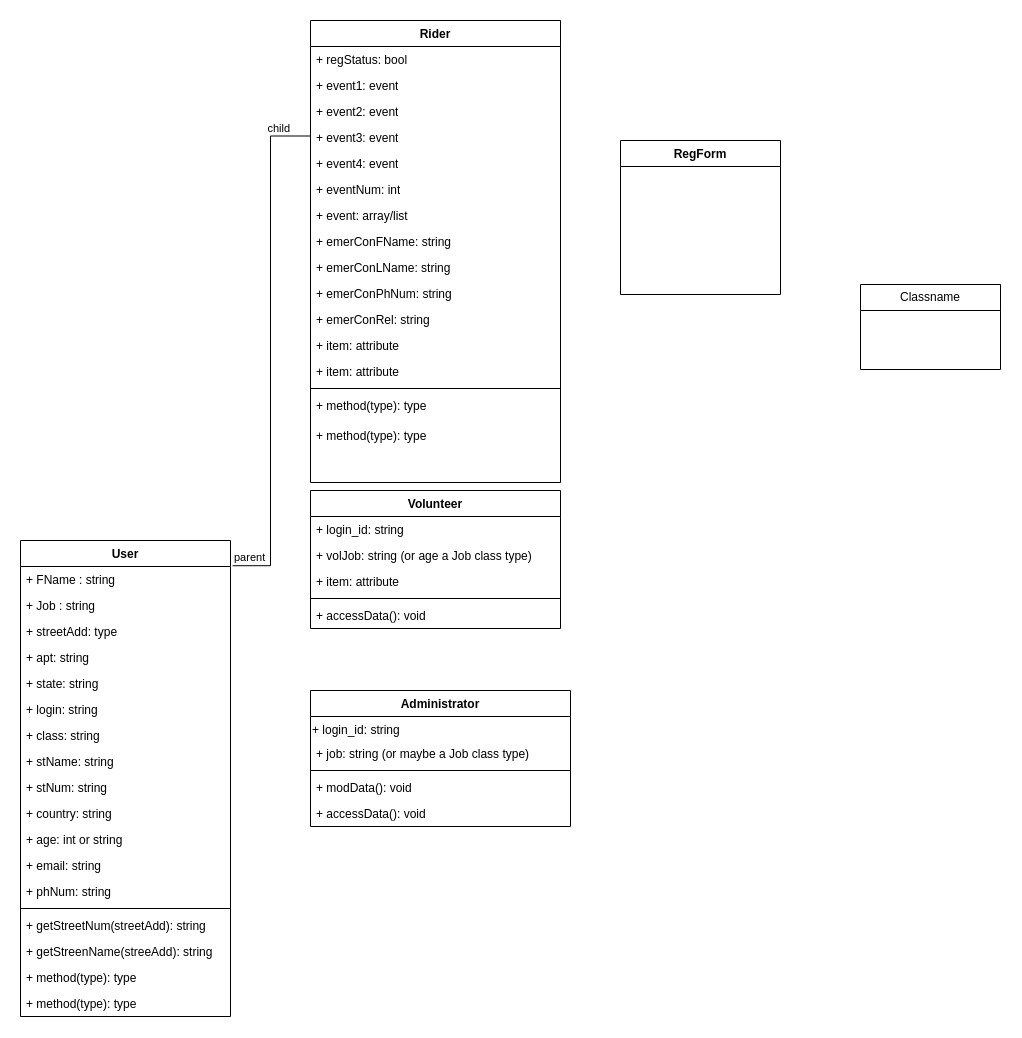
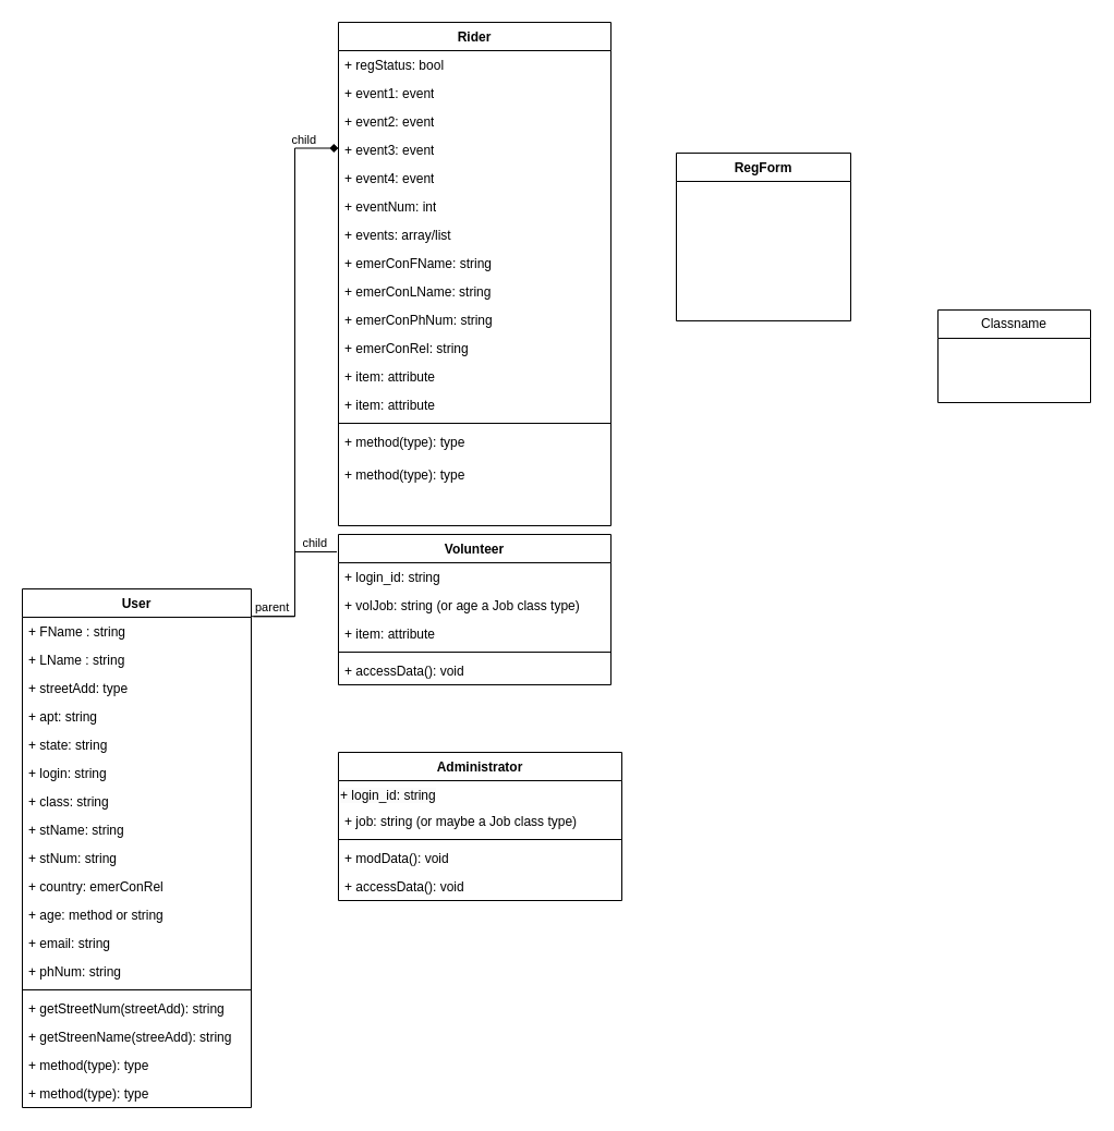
  <mxCell id="0" />
  <mxCell id="1" parent="0" />
  <mxCell id="2" value="Classname" style="swimlane;fontStyle=0;childLayout=stackLayout;horizontal=1;startSize=26;fillColor=none;horizontalStack=0;resizeParent=1;resizeParentMax=0;resizeLast=0;collapsible=1;marginBottom=0;whiteSpace=wrap;html=1;" parent="1" vertex="1"><mxGeometry x="860" y="284" width="140" height="85" as="geometry" /></mxCell>
  <mxCell id="3" value="RegForm" style="swimlane;fontStyle=1;align=center;verticalAlign=top;childLayout=stackLayout;horizontal=1;startSize=26;horizontalStack=0;resizeParent=1;resizeParentMax=0;resizeLast=0;collapsible=1;marginBottom=0;whiteSpace=wrap;html=1;" parent="1" vertex="1"><mxGeometry x="620" y="140" width="160" height="154" as="geometry" /></mxCell>
- <mxCell id="4" value="" style="endArrow=none;html=1;edgeStyle=orthogonalEdgeStyle;rounded=0;entryX=0;entryY=0.25;entryDx=0;entryDy=0;exitX=1.01;exitY=0.053;exitDx=0;exitDy=0;exitPerimeter=0;" parent="1" source="7" target="38" edge="1"><mxGeometry relative="1" as="geometry"><mxPoint x="190" y="460" as="sourcePoint" /><mxPoint x="269.04" y="268.942" as="targetPoint" /></mxGeometry></mxCell>
+ <mxCell id="4" value="" style="endArrow=diamond;html=1;edgeStyle=orthogonalEdgeStyle;rounded=0;entryX=0;entryY=0.25;entryDx=0;entryDy=0;exitX=1.01;exitY=0.053;exitDx=0;exitDy=0;exitPerimeter=0;" parent="1" source="7" target="38" edge="1"><mxGeometry relative="1" as="geometry"><mxPoint x="190" y="460" as="sourcePoint" /><mxPoint x="269.04" y="268.942" as="targetPoint" /></mxGeometry></mxCell>
  <mxCell id="5" value="parent" style="edgeLabel;resizable=0;html=1;align=left;verticalAlign=bottom;" parent="4" connectable="0" vertex="1"><mxGeometry x="-1" relative="1" as="geometry" /></mxCell>
  <mxCell id="6" value="child" style="edgeLabel;resizable=0;html=1;align=right;verticalAlign=bottom;" parent="4" connectable="0" vertex="1"><mxGeometry x="1" relative="1" as="geometry"><mxPoint x="-20" as="offset" /></mxGeometry></mxCell>
  <mxCell id="7" value="User" style="swimlane;fontStyle=1;align=center;verticalAlign=top;childLayout=stackLayout;horizontal=1;startSize=26;horizontalStack=0;resizeParent=1;resizeParentMax=0;resizeLast=0;collapsible=1;marginBottom=0;whiteSpace=wrap;html=1;" parent="1" vertex="1"><mxGeometry x="20" y="540" width="210" height="476" as="geometry" /></mxCell>
  <mxCell id="8" value="+ FName&amp;nbsp;: string&amp;nbsp;" style="text;strokeColor=none;fillColor=none;align=left;verticalAlign=top;spacingLeft=4;spacingRight=4;overflow=hidden;rotatable=0;points=[[0,0.5],[1,0.5]];portConstraint=eastwest;whiteSpace=wrap;html=1;" parent="7" vertex="1"><mxGeometry y="26" width="210" height="26" as="geometry" /></mxCell>
- <mxCell id="9" value="+ Job&amp;nbsp;: string&amp;nbsp;" style="text;strokeColor=none;fillColor=none;align=left;verticalAlign=top;spacingLeft=4;spacingRight=4;overflow=hidden;rotatable=0;points=[[0,0.5],[1,0.5]];portConstraint=eastwest;whiteSpace=wrap;html=1;" parent="7" vertex="1"><mxGeometry y="52" width="210" height="26" as="geometry" /></mxCell>
+ <mxCell id="9" value="+ LName&amp;nbsp;: string&amp;nbsp;" style="text;strokeColor=none;fillColor=none;align=left;verticalAlign=top;spacingLeft=4;spacingRight=4;overflow=hidden;rotatable=0;points=[[0,0.5],[1,0.5]];portConstraint=eastwest;whiteSpace=wrap;html=1;" parent="7" vertex="1"><mxGeometry y="52" width="210" height="26" as="geometry" /></mxCell>
  <mxCell id="10" value="+ streetAdd: type&amp;nbsp;" style="text;strokeColor=none;fillColor=none;align=left;verticalAlign=top;spacingLeft=4;spacingRight=4;overflow=hidden;rotatable=0;points=[[0,0.5],[1,0.5]];portConstraint=eastwest;whiteSpace=wrap;html=1;" parent="7" vertex="1"><mxGeometry y="78" width="210" height="26" as="geometry" /></mxCell>
  <mxCell id="11" value="+ apt: string" style="text;strokeColor=none;fillColor=none;align=left;verticalAlign=top;spacingLeft=4;spacingRight=4;overflow=hidden;rotatable=0;points=[[0,0.5],[1,0.5]];portConstraint=eastwest;whiteSpace=wrap;html=1;" parent="7" vertex="1"><mxGeometry y="104" width="210" height="26" as="geometry" /></mxCell>
  <mxCell id="12" value="+ state: string&amp;nbsp;" style="text;strokeColor=none;fillColor=none;align=left;verticalAlign=top;spacingLeft=4;spacingRight=4;overflow=hidden;rotatable=0;points=[[0,0.5],[1,0.5]];portConstraint=eastwest;whiteSpace=wrap;html=1;" parent="7" vertex="1"><mxGeometry y="130" width="210" height="26" as="geometry" /></mxCell>
  <mxCell id="13" value="+ login: string&amp;nbsp;" style="text;strokeColor=none;fillColor=none;align=left;verticalAlign=top;spacingLeft=4;spacingRight=4;overflow=hidden;rotatable=0;points=[[0,0.5],[1,0.5]];portConstraint=eastwest;whiteSpace=wrap;html=1;" parent="7" vertex="1"><mxGeometry y="156" width="210" height="26" as="geometry" /></mxCell>
  <mxCell id="14" value="+ class: string" style="text;strokeColor=none;fillColor=none;align=left;verticalAlign=top;spacingLeft=4;spacingRight=4;overflow=hidden;rotatable=0;points=[[0,0.5],[1,0.5]];portConstraint=eastwest;whiteSpace=wrap;html=1;" parent="7" vertex="1"><mxGeometry y="182" width="210" height="26" as="geometry" /></mxCell>
  <mxCell id="15" value="+ stName: string" style="text;strokeColor=none;fillColor=none;align=left;verticalAlign=top;spacingLeft=4;spacingRight=4;overflow=hidden;rotatable=0;points=[[0,0.5],[1,0.5]];portConstraint=eastwest;whiteSpace=wrap;html=1;" parent="7" vertex="1"><mxGeometry y="208" width="210" height="26" as="geometry" /></mxCell>
  <mxCell id="16" value="+ stNum: string" style="text;strokeColor=none;fillColor=none;align=left;verticalAlign=top;spacingLeft=4;spacingRight=4;overflow=hidden;rotatable=0;points=[[0,0.5],[1,0.5]];portConstraint=eastwest;whiteSpace=wrap;html=1;" parent="7" vertex="1"><mxGeometry y="234" width="210" height="26" as="geometry" /></mxCell>
- <mxCell id="17" value="+ country: string" style="text;strokeColor=none;fillColor=none;align=left;verticalAlign=top;spacingLeft=4;spacingRight=4;overflow=hidden;rotatable=0;points=[[0,0.5],[1,0.5]];portConstraint=eastwest;whiteSpace=wrap;html=1;" parent="7" vertex="1"><mxGeometry y="260" width="210" height="26" as="geometry" /></mxCell>
- <mxCell id="18" value="+ age: int or string" style="text;strokeColor=none;fillColor=none;align=left;verticalAlign=top;spacingLeft=4;spacingRight=4;overflow=hidden;rotatable=0;points=[[0,0.5],[1,0.5]];portConstraint=eastwest;whiteSpace=wrap;html=1;" parent="7" vertex="1"><mxGeometry y="286" width="210" height="26" as="geometry" /></mxCell>
+ <mxCell id="17" value="+ country: emerConRel" style="text;strokeColor=none;fillColor=none;align=left;verticalAlign=top;spacingLeft=4;spacingRight=4;overflow=hidden;rotatable=0;points=[[0,0.5],[1,0.5]];portConstraint=eastwest;whiteSpace=wrap;html=1;" parent="7" vertex="1"><mxGeometry y="260" width="210" height="26" as="geometry" /></mxCell>
+ <mxCell id="18" value="+ age: method or string" style="text;strokeColor=none;fillColor=none;align=left;verticalAlign=top;spacingLeft=4;spacingRight=4;overflow=hidden;rotatable=0;points=[[0,0.5],[1,0.5]];portConstraint=eastwest;whiteSpace=wrap;html=1;" parent="7" vertex="1"><mxGeometry y="286" width="210" height="26" as="geometry" /></mxCell>
  <mxCell id="19" value="+ email: string" style="text;strokeColor=none;fillColor=none;align=left;verticalAlign=top;spacingLeft=4;spacingRight=4;overflow=hidden;rotatable=0;points=[[0,0.5],[1,0.5]];portConstraint=eastwest;whiteSpace=wrap;html=1;" parent="7" vertex="1"><mxGeometry y="312" width="210" height="26" as="geometry" /></mxCell>
  <mxCell id="20" value="+ phNum: string" style="text;strokeColor=none;fillColor=none;align=left;verticalAlign=top;spacingLeft=4;spacingRight=4;overflow=hidden;rotatable=0;points=[[0,0.5],[1,0.5]];portConstraint=eastwest;whiteSpace=wrap;html=1;" parent="7" vertex="1"><mxGeometry y="338" width="210" height="26" as="geometry" /></mxCell>
  <mxCell id="21" value="" style="line;strokeWidth=1;fillColor=none;align=left;verticalAlign=middle;spacingTop=-1;spacingLeft=3;spacingRight=3;rotatable=0;labelPosition=right;points=[];portConstraint=eastwest;strokeColor=inherit;" parent="7" vertex="1"><mxGeometry y="364" width="210" height="8" as="geometry" /></mxCell>
  <mxCell id="22" value="+ getStreetNum(streetAdd): string" style="text;strokeColor=none;fillColor=none;align=left;verticalAlign=top;spacingLeft=4;spacingRight=4;overflow=hidden;rotatable=0;points=[[0,0.5],[1,0.5]];portConstraint=eastwest;whiteSpace=wrap;html=1;" parent="7" vertex="1"><mxGeometry y="372" width="210" height="26" as="geometry" /></mxCell>
  <mxCell id="23" value="+ getStreenName(streeAdd): string" style="text;strokeColor=none;fillColor=none;align=left;verticalAlign=top;spacingLeft=4;spacingRight=4;overflow=hidden;rotatable=0;points=[[0,0.5],[1,0.5]];portConstraint=eastwest;whiteSpace=wrap;html=1;" parent="7" vertex="1"><mxGeometry y="398" width="210" height="26" as="geometry" /></mxCell>
  <mxCell id="24" value="+ method(type): type" style="text;strokeColor=none;fillColor=none;align=left;verticalAlign=top;spacingLeft=4;spacingRight=4;overflow=hidden;rotatable=0;points=[[0,0.5],[1,0.5]];portConstraint=eastwest;whiteSpace=wrap;html=1;" parent="7" vertex="1"><mxGeometry y="424" width="210" height="26" as="geometry" /></mxCell>
  <mxCell id="25" value="+ method(type): type" style="text;strokeColor=none;fillColor=none;align=left;verticalAlign=top;spacingLeft=4;spacingRight=4;overflow=hidden;rotatable=0;points=[[0,0.5],[1,0.5]];portConstraint=eastwest;whiteSpace=wrap;html=1;" parent="7" vertex="1"><mxGeometry y="450" width="210" height="26" as="geometry" /></mxCell>
  <mxCell id="26" value="Administrator" style="swimlane;fontStyle=1;align=center;verticalAlign=top;childLayout=stackLayout;horizontal=1;startSize=26;horizontalStack=0;resizeParent=1;resizeParentMax=0;resizeLast=0;collapsible=1;marginBottom=0;whiteSpace=wrap;html=1;" parent="1" vertex="1"><mxGeometry x="310" y="690" width="260" height="136" as="geometry" /></mxCell>
  <mxCell id="27" value="&lt;span style=&quot;color: rgb(0, 0, 0); font-family: Helvetica; font-size: 12px; font-style: normal; font-variant-ligatures: normal; font-variant-caps: normal; font-weight: 400; letter-spacing: normal; orphans: 2; text-align: left; text-indent: 0px; text-transform: none; widows: 2; word-spacing: 0px; -webkit-text-stroke-width: 0px; white-space: normal; background-color: rgb(251, 251, 251); text-decoration-thickness: initial; text-decoration-style: initial; text-decoration-color: initial; display: inline !important; float: none;&quot;&gt;+ login_id: string&lt;/span&gt;" style="text;whiteSpace=wrap;html=1;" parent="26" vertex="1"><mxGeometry y="26" width="260" height="24" as="geometry" /></mxCell>
  <mxCell id="28" value="+ job: string (or maybe a Job class type)" style="text;strokeColor=none;fillColor=none;align=left;verticalAlign=top;spacingLeft=4;spacingRight=4;overflow=hidden;rotatable=0;points=[[0,0.5],[1,0.5]];portConstraint=eastwest;whiteSpace=wrap;html=1;" parent="26" vertex="1"><mxGeometry y="50" width="260" height="26" as="geometry" /></mxCell>
  <mxCell id="29" value="" style="line;strokeWidth=1;fillColor=none;align=left;verticalAlign=middle;spacingTop=-1;spacingLeft=3;spacingRight=3;rotatable=0;labelPosition=right;points=[];portConstraint=eastwest;strokeColor=inherit;" parent="26" vertex="1"><mxGeometry y="76" width="260" height="8" as="geometry" /></mxCell>
  <mxCell id="30" value="+ modData(): void" style="text;strokeColor=none;fillColor=none;align=left;verticalAlign=top;spacingLeft=4;spacingRight=4;overflow=hidden;rotatable=0;points=[[0,0.5],[1,0.5]];portConstraint=eastwest;whiteSpace=wrap;html=1;" parent="26" vertex="1"><mxGeometry y="84" width="260" height="26" as="geometry" /></mxCell>
  <mxCell id="31" value="+ accessData(): void" style="text;strokeColor=none;fillColor=none;align=left;verticalAlign=top;spacingLeft=4;spacingRight=4;overflow=hidden;rotatable=0;points=[[0,0.5],[1,0.5]];portConstraint=eastwest;whiteSpace=wrap;html=1;" parent="26" vertex="1"><mxGeometry y="110" width="260" height="26" as="geometry" /></mxCell>
  <mxCell id="32" value="Volunteer" style="swimlane;fontStyle=1;align=center;verticalAlign=top;childLayout=stackLayout;horizontal=1;startSize=26;horizontalStack=0;resizeParent=1;resizeParentMax=0;resizeLast=0;collapsible=1;marginBottom=0;whiteSpace=wrap;html=1;" parent="1" vertex="1"><mxGeometry x="310" y="490" width="250" height="138" as="geometry" /></mxCell>
  <mxCell id="33" value="+ login_id: string" style="text;strokeColor=none;fillColor=none;align=left;verticalAlign=top;spacingLeft=4;spacingRight=4;overflow=hidden;rotatable=0;points=[[0,0.5],[1,0.5]];portConstraint=eastwest;whiteSpace=wrap;html=1;" parent="32" vertex="1"><mxGeometry y="26" width="250" height="26" as="geometry" /></mxCell>
  <mxCell id="34" value="+ volJob: string (or age a Job class type)" style="text;strokeColor=none;fillColor=none;align=left;verticalAlign=top;spacingLeft=4;spacingRight=4;overflow=hidden;rotatable=0;points=[[0,0.5],[1,0.5]];portConstraint=eastwest;whiteSpace=wrap;html=1;" parent="32" vertex="1"><mxGeometry y="52" width="250" height="26" as="geometry" /></mxCell>
  <mxCell id="35" value="+ item: attribute" style="text;strokeColor=none;fillColor=none;align=left;verticalAlign=top;spacingLeft=4;spacingRight=4;overflow=hidden;rotatable=0;points=[[0,0.5],[1,0.5]];portConstraint=eastwest;whiteSpace=wrap;html=1;" parent="32" vertex="1"><mxGeometry y="78" width="250" height="26" as="geometry" /></mxCell>
  <mxCell id="36" value="" style="line;strokeWidth=1;fillColor=none;align=left;verticalAlign=middle;spacingTop=-1;spacingLeft=3;spacingRight=3;rotatable=0;labelPosition=right;points=[];portConstraint=eastwest;strokeColor=inherit;" parent="32" vertex="1"><mxGeometry y="104" width="250" height="8" as="geometry" /></mxCell>
  <mxCell id="37" value="+ accessData(): void" style="text;strokeColor=none;fillColor=none;align=left;verticalAlign=top;spacingLeft=4;spacingRight=4;overflow=hidden;rotatable=0;points=[[0,0.5],[1,0.5]];portConstraint=eastwest;whiteSpace=wrap;html=1;" parent="32" vertex="1"><mxGeometry y="112" width="250" height="26" as="geometry" /></mxCell>
  <mxCell id="38" value="Rider" style="swimlane;fontStyle=1;align=center;verticalAlign=top;childLayout=stackLayout;horizontal=1;startSize=26;horizontalStack=0;resizeParent=1;resizeParentMax=0;resizeLast=0;collapsible=1;marginBottom=0;whiteSpace=wrap;html=1;" parent="1" vertex="1"><mxGeometry x="310" y="20" width="250" height="462" as="geometry"><mxRectangle x="360" y="120" width="70" height="30" as="alternateBounds" /></mxGeometry></mxCell>
  <mxCell id="39" value="+ regStatus: bool" style="text;strokeColor=none;fillColor=none;align=left;verticalAlign=top;spacingLeft=4;spacingRight=4;overflow=hidden;rotatable=0;points=[[0,0.5],[1,0.5]];portConstraint=eastwest;whiteSpace=wrap;html=1;" parent="38" vertex="1"><mxGeometry y="26" width="250" height="26" as="geometry" /></mxCell>
  <mxCell id="40" value="+ event1: event" style="text;strokeColor=none;fillColor=none;align=left;verticalAlign=top;spacingLeft=4;spacingRight=4;overflow=hidden;rotatable=0;points=[[0,0.5],[1,0.5]];portConstraint=eastwest;whiteSpace=wrap;html=1;" parent="38" vertex="1"><mxGeometry y="52" width="250" height="26" as="geometry" /></mxCell>
  <mxCell id="41" value="+ event2: event" style="text;strokeColor=none;fillColor=none;align=left;verticalAlign=top;spacingLeft=4;spacingRight=4;overflow=hidden;rotatable=0;points=[[0,0.5],[1,0.5]];portConstraint=eastwest;whiteSpace=wrap;html=1;" parent="38" vertex="1"><mxGeometry y="78" width="250" height="26" as="geometry" /></mxCell>
  <mxCell id="42" value="+ event3: event" style="text;strokeColor=none;fillColor=none;align=left;verticalAlign=top;spacingLeft=4;spacingRight=4;overflow=hidden;rotatable=0;points=[[0,0.5],[1,0.5]];portConstraint=eastwest;whiteSpace=wrap;html=1;" parent="38" vertex="1"><mxGeometry y="104" width="250" height="26" as="geometry" /></mxCell>
  <mxCell id="43" value="+ event4: event" style="text;strokeColor=none;fillColor=none;align=left;verticalAlign=top;spacingLeft=4;spacingRight=4;overflow=hidden;rotatable=0;points=[[0,0.5],[1,0.5]];portConstraint=eastwest;whiteSpace=wrap;html=1;" parent="38" vertex="1"><mxGeometry y="130" width="250" height="26" as="geometry" /></mxCell>
  <mxCell id="44" value="+ eventNum: int" style="text;strokeColor=none;fillColor=none;align=left;verticalAlign=top;spacingLeft=4;spacingRight=4;overflow=hidden;rotatable=0;points=[[0,0.5],[1,0.5]];portConstraint=eastwest;whiteSpace=wrap;html=1;" parent="38" vertex="1"><mxGeometry y="156" width="250" height="26" as="geometry" /></mxCell>
- <mxCell id="45" value="+ event: array/list" style="text;strokeColor=none;fillColor=none;align=left;verticalAlign=top;spacingLeft=4;spacingRight=4;overflow=hidden;rotatable=0;points=[[0,0.5],[1,0.5]];portConstraint=eastwest;whiteSpace=wrap;html=1;" parent="38" vertex="1"><mxGeometry y="182" width="250" height="26" as="geometry" /></mxCell>
+ <mxCell id="45" value="+ events: array/list" style="text;strokeColor=none;fillColor=none;align=left;verticalAlign=top;spacingLeft=4;spacingRight=4;overflow=hidden;rotatable=0;points=[[0,0.5],[1,0.5]];portConstraint=eastwest;whiteSpace=wrap;html=1;" parent="38" vertex="1"><mxGeometry y="182" width="250" height="26" as="geometry" /></mxCell>
  <mxCell id="46" value="+ emerConFName: string" style="text;strokeColor=none;fillColor=none;align=left;verticalAlign=top;spacingLeft=4;spacingRight=4;overflow=hidden;rotatable=0;points=[[0,0.5],[1,0.5]];portConstraint=eastwest;whiteSpace=wrap;html=1;" parent="38" vertex="1"><mxGeometry y="208" width="250" height="26" as="geometry" /></mxCell>
  <mxCell id="47" value="+ emerConLName: string" style="text;strokeColor=none;fillColor=none;align=left;verticalAlign=top;spacingLeft=4;spacingRight=4;overflow=hidden;rotatable=0;points=[[0,0.5],[1,0.5]];portConstraint=eastwest;whiteSpace=wrap;html=1;" parent="38" vertex="1"><mxGeometry y="234" width="250" height="26" as="geometry" /></mxCell>
  <mxCell id="48" value="+ emerConPhNum: string" style="text;strokeColor=none;fillColor=none;align=left;verticalAlign=top;spacingLeft=4;spacingRight=4;overflow=hidden;rotatable=0;points=[[0,0.5],[1,0.5]];portConstraint=eastwest;whiteSpace=wrap;html=1;" parent="38" vertex="1"><mxGeometry y="260" width="250" height="26" as="geometry" /></mxCell>
  <mxCell id="49" value="+ emerConRel: string" style="text;strokeColor=none;fillColor=none;align=left;verticalAlign=top;spacingLeft=4;spacingRight=4;overflow=hidden;rotatable=0;points=[[0,0.5],[1,0.5]];portConstraint=eastwest;whiteSpace=wrap;html=1;" parent="38" vertex="1"><mxGeometry y="286" width="250" height="26" as="geometry" /></mxCell>
  <mxCell id="50" value="+ item: attribute" style="text;strokeColor=none;fillColor=none;align=left;verticalAlign=top;spacingLeft=4;spacingRight=4;overflow=hidden;rotatable=0;points=[[0,0.5],[1,0.5]];portConstraint=eastwest;whiteSpace=wrap;html=1;" parent="38" vertex="1"><mxGeometry y="312" width="250" height="26" as="geometry" /></mxCell>
  <mxCell id="51" value="+ item: attribute" style="text;strokeColor=none;fillColor=none;align=left;verticalAlign=top;spacingLeft=4;spacingRight=4;overflow=hidden;rotatable=0;points=[[0,0.5],[1,0.5]];portConstraint=eastwest;whiteSpace=wrap;html=1;" parent="38" vertex="1"><mxGeometry y="338" width="250" height="26" as="geometry" /></mxCell>
  <mxCell id="52" value="" style="line;strokeWidth=1;fillColor=none;align=left;verticalAlign=middle;spacingTop=-1;spacingLeft=3;spacingRight=3;rotatable=0;labelPosition=right;points=[];portConstraint=eastwest;strokeColor=inherit;" parent="38" vertex="1"><mxGeometry y="364" width="250" height="8" as="geometry" /></mxCell>
  <mxCell id="53" value="+ method(type): type" style="text;strokeColor=none;fillColor=none;align=left;verticalAlign=top;spacingLeft=4;spacingRight=4;overflow=hidden;rotatable=0;points=[[0,0.5],[1,0.5]];portConstraint=eastwest;whiteSpace=wrap;html=1;" parent="38" vertex="1"><mxGeometry y="372" width="250" height="30" as="geometry" /></mxCell>
  <mxCell id="54" value="+ method(type): type" style="text;strokeColor=none;fillColor=none;align=left;verticalAlign=top;spacingLeft=4;spacingRight=4;overflow=hidden;rotatable=0;points=[[0,0.5],[1,0.5]];portConstraint=eastwest;whiteSpace=wrap;html=1;" parent="38" vertex="1"><mxGeometry y="402" width="250" height="60" as="geometry" /></mxCell>
+ <mxCell id="55" value="" style="endArrow=none;html=1;edgeStyle=orthogonalEdgeStyle;rounded=0;exitX=0.999;exitY=0.053;exitDx=0;exitDy=0;entryX=-0.006;entryY=0.116;entryDx=0;entryDy=0;entryPerimeter=0;exitPerimeter=0;" parent="1" source="7" target="32" edge="1"><mxGeometry relative="1" as="geometry"><mxPoint x="640" y="730" as="sourcePoint" /><mxPoint x="300" y="500" as="targetPoint" /></mxGeometry></mxCell>
+ <mxCell id="56" value="child" style="edgeLabel;resizable=0;html=1;align=right;verticalAlign=bottom;" parent="55" connectable="0" vertex="1"><mxGeometry x="1" relative="1" as="geometry"><mxPoint x="-9" as="offset" /></mxGeometry></mxCell>
